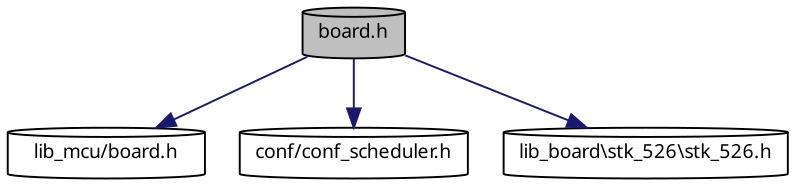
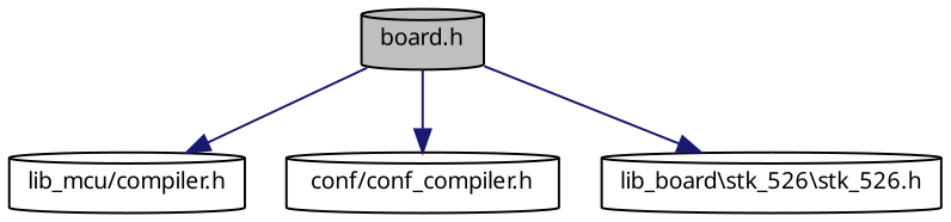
  digraph {
    node [color=black fillcolor=white fontname="FreeSans.ttf" fontsize=10 shape=cylinder style=filled]
    edge [color=midnightblue fontname="FreeSans.ttf" fontsize=10 labelfontname="FreeSans.ttf" labelfontsize=10 style=solid]
    n1 [fillcolor=grey75 fontcolor=black height=0.2 label="board.h" width=0.4]
-   n2 [height=0.2 label="lib_mcu/board.h" width=0.4]
-   n3 [height=0.2 label="conf/conf_scheduler.h" width=0.4]
+   n2 [height=0.2 label="lib_mcu/compiler.h" width=0.4]
+   n3 [height=0.2 label="conf/conf_compiler.h" width=0.4]
    n4 [height=0.2 label="lib_board\\stk_526\\stk_526.h" width=0.4]
    n1 -> n2
    n1 -> n3
    n1 -> n4
  }
